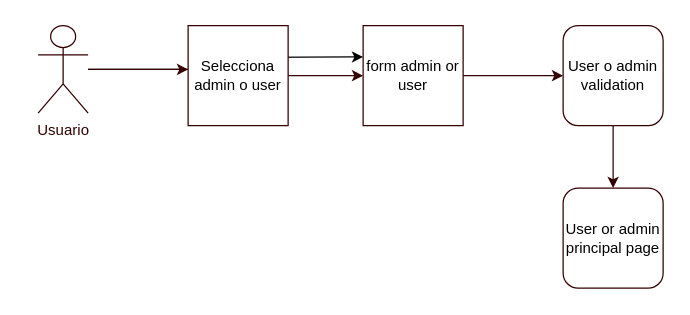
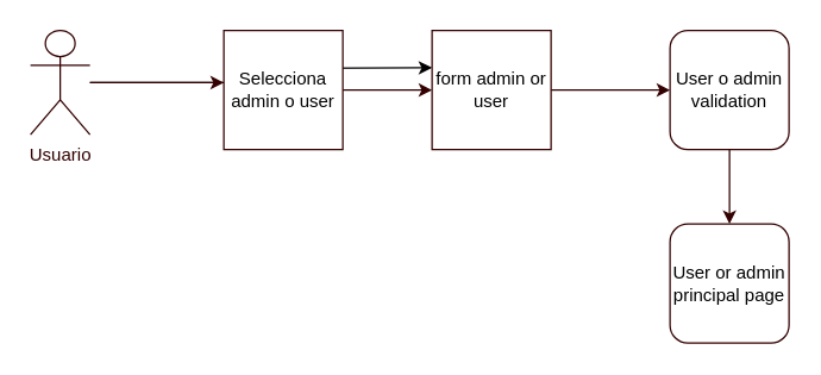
  <mxCell id="0" />
  <mxCell id="1" parent="0" />
  <mxCell id="2" value="" style="edgeStyle=orthogonalEdgeStyle;rounded=0;orthogonalLoop=1;jettySize=auto;html=1;" edge="1" parent="1" source="4"><mxGeometry relative="1" as="geometry"><mxPoint x="290" y="45" as="targetPoint" /></mxGeometry></mxCell>
  <mxCell id="3" style="edgeStyle=orthogonalEdgeStyle;rounded=0;orthogonalLoop=1;jettySize=auto;html=1;strokeColor=#330000;" edge="1" parent="1" source="4"><mxGeometry relative="1" as="geometry"><mxPoint x="150" y="55" as="targetPoint" /></mxGeometry></mxCell>
- <mxCell id="4" value="&lt;font color=&quot;#330000&quot;&gt;Usuario&lt;/font&gt;" style="shape=umlActor;verticalLabelPosition=bottom;labelBackgroundColor=#ffffff;verticalAlign=top;html=1;outlineConnect=0;strokeColor=#330000;" vertex="1" parent="1"><mxGeometry x="30" y="20" width="40" height="70" as="geometry" /></mxCell>
+ <mxCell id="4" value="&lt;font color=&quot;#330000&quot;&gt;Usuario&lt;/font&gt;" style="shape=umlActor;verticalLabelPosition=bottom;labelBackgroundColor=#ffffff;verticalAlign=top;html=1;outlineConnect=0;strokeColor=#330000;" vertex="1" parent="1"><mxGeometry x="20" y="20" width="40" height="70" as="geometry" /></mxCell>
  <mxCell id="5" style="edgeStyle=orthogonalEdgeStyle;rounded=0;orthogonalLoop=1;jettySize=auto;html=1;strokeColor=#330000;" edge="1" parent="1" source="6" target="8"><mxGeometry relative="1" as="geometry"><mxPoint x="310" y="60" as="targetPoint" /></mxGeometry></mxCell>
  <mxCell id="6" value="Selecciona admin o user" style="whiteSpace=wrap;html=1;aspect=fixed;strokeColor=#330000;" vertex="1" parent="1"><mxGeometry x="150" y="20" width="80" height="80" as="geometry" /></mxCell>
  <mxCell id="7" style="edgeStyle=orthogonalEdgeStyle;rounded=0;orthogonalLoop=1;jettySize=auto;html=1;strokeColor=#330000;" edge="1" parent="1" source="8" target="10"><mxGeometry relative="1" as="geometry"><mxPoint x="460" y="60" as="targetPoint" /></mxGeometry></mxCell>
  <mxCell id="8" value="form admin or user" style="whiteSpace=wrap;html=1;aspect=fixed;strokeColor=#330000;" vertex="1" parent="1"><mxGeometry x="290" y="20" width="80" height="80" as="geometry" /></mxCell>
  <mxCell id="9" value="" style="edgeStyle=orthogonalEdgeStyle;rounded=0;orthogonalLoop=1;jettySize=auto;html=1;strokeColor=#330000;" edge="1" parent="1" source="10" target="11"><mxGeometry relative="1" as="geometry" /></mxCell>
  <mxCell id="10" value="User o admin validation" style="whiteSpace=wrap;html=1;aspect=fixed;strokeColor=#330000;rounded=1;" vertex="1" parent="1"><mxGeometry x="450" y="20" width="80" height="80" as="geometry" /></mxCell>
  <mxCell id="11" value="User or admin principal page" style="whiteSpace=wrap;html=1;aspect=fixed;strokeColor=#330000;rounded=1;" vertex="1" parent="1"><mxGeometry x="450" y="150" width="80" height="80" as="geometry" /></mxCell>
